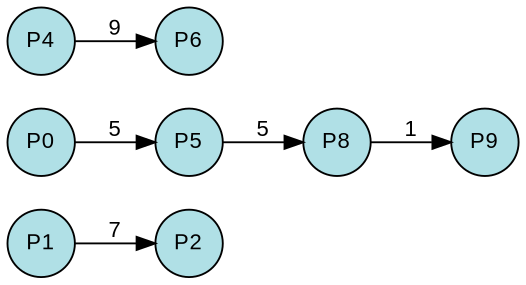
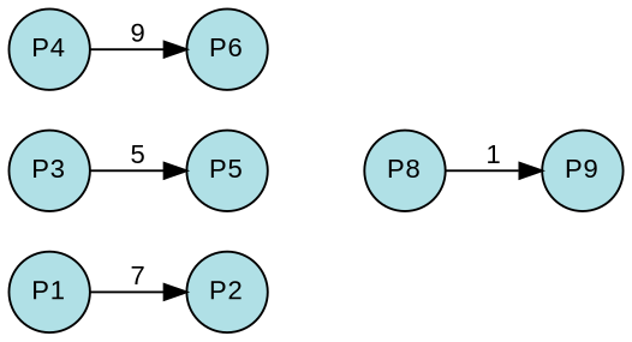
  digraph {
    rankdir=LR
    splines=true
    node [fillcolor=powderblue fixedsize=true fontcolor=black fontname=arial fontsize=12 margin=0 shape=circle style=filled]
    edge [fontcolor=black fontname=arial fontsize=12 margin=0]
    n1 [label=P1 width=0.5]
    n2 [label=P2 width=0.5]
-   n3 [label=P0 width=0.5]
+   n3 [label=P3 width=0.5]
    n4 [label=P4 width=0.5]
    n5 [label=P5 width=0.5]
    n6 [label=P6 width=0.5]
    n7 [label=P8 width=0.5]
    n8 [label=P9 width=0.5]
    subgraph sub_1 {
      rank=same
      n1
    }
    subgraph sub_2 {
      rank=same
      n2
    }
    subgraph sub_3 {
      rank=same
      n3
      n4
    }
    subgraph sub_4 {
      rank=same
      n5
      n6
    }
    subgraph sub_5 {
      rank=same
      n7
    }
    subgraph sub_6 {
      rank=same
      n8
    }
    n1 -> n2 [label=7]
    n3 -> n5 [label=5]
    n4 -> n6 [label=9]
-   n5 -> n7 [label=5]
    n7 -> n8 [label=1]
  }
